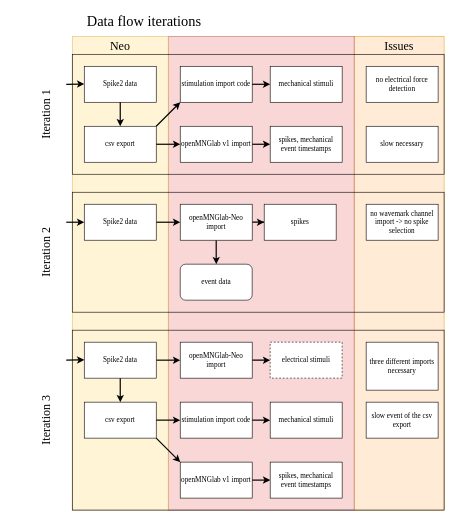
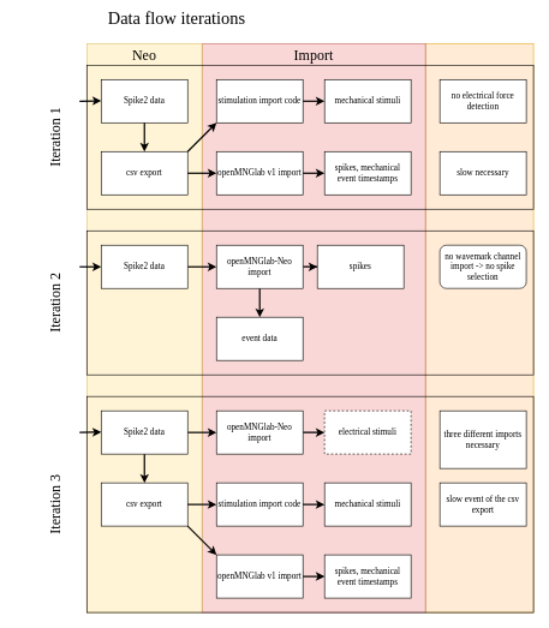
  <mxCell id="0" />
  <mxCell id="1" parent="0" />
  <mxCell id="2" value="" style="rounded=0;whiteSpace=wrap;html=1;fontFamily=Verdana;fontSize=20;fillColor=#ffe6cc;opacity=80;strokeColor=#d79b00;" vertex="1" parent="1"><mxGeometry x="590" y="60" width="150" height="790" as="geometry" /></mxCell>
  <mxCell id="3" value="" style="rounded=0;whiteSpace=wrap;html=1;fontFamily=Verdana;fontSize=20;fillColor=#f8cecc;opacity=80;strokeColor=#b85450;" vertex="1" parent="1"><mxGeometry x="280" y="60" width="310" height="790" as="geometry" /></mxCell>
  <mxCell id="4" value="" style="rounded=0;whiteSpace=wrap;html=1;fontFamily=Verdana;fontSize=20;fillColor=#fff2cc;strokeColor=#d6b656;opacity=80;" vertex="1" parent="1"><mxGeometry x="120" y="60" width="160" height="790" as="geometry" /></mxCell>
  <mxCell id="5" value="" style="rounded=0;whiteSpace=wrap;html=1;fontFamily=Verdana;fontSize=19;fillColor=none;" vertex="1" parent="1"><mxGeometry x="120" y="550" width="620" height="300" as="geometry" /></mxCell>
  <mxCell id="6" value="" style="rounded=0;whiteSpace=wrap;html=1;fontFamily=Verdana;fontSize=19;fillColor=none;" vertex="1" parent="1"><mxGeometry x="120" y="320" width="620" height="200" as="geometry" /></mxCell>
  <mxCell id="7" value="Spike2 data" style="rounded=0;whiteSpace=wrap;html=1;fontFamily=Verdana;" vertex="1" parent="1"><mxGeometry x="140" y="110" width="120" height="60" as="geometry" /></mxCell>
  <mxCell id="8" value="" style="endArrow=classic;html=1;rounded=0;fontFamily=Verdana;strokeWidth=2;exitX=0.5;exitY=1;exitDx=0;exitDy=0;" edge="1" parent="1" source="7" target="9"><mxGeometry width="50" height="50" relative="1" as="geometry"><mxPoint x="290" y="230" as="sourcePoint" /><mxPoint x="340" y="180" as="targetPoint" /></mxGeometry></mxCell>
  <mxCell id="9" value="csv export" style="rounded=0;whiteSpace=wrap;html=1;fontFamily=Verdana;" vertex="1" parent="1"><mxGeometry x="140" y="210" width="120" height="60" as="geometry" /></mxCell>
  <mxCell id="10" value="openMNGlab v1 import" style="rounded=0;whiteSpace=wrap;html=1;fontFamily=Verdana;" vertex="1" parent="1"><mxGeometry x="300" y="210" width="120" height="60" as="geometry" /></mxCell>
  <mxCell id="11" value="spikes, mechanical event timestamps" style="rounded=0;whiteSpace=wrap;html=1;fontFamily=Verdana;fontSize=12;" vertex="1" parent="1"><mxGeometry x="450" y="210" width="120" height="60" as="geometry" /></mxCell>
  <mxCell id="12" value="" style="edgeStyle=orthogonalEdgeStyle;rounded=0;jumpStyle=none;orthogonalLoop=1;jettySize=auto;html=1;fontFamily=Verdana;fontSize=12;strokeWidth=2;fillColor=default;" edge="1" parent="1" source="13" target="14"><mxGeometry relative="1" as="geometry" /></mxCell>
  <mxCell id="13" value="openMNGlab-Neo import" style="rounded=0;whiteSpace=wrap;html=1;fontFamily=Verdana;fontSize=12;" vertex="1" parent="1"><mxGeometry x="300" y="570" width="120" height="60" as="geometry" /></mxCell>
  <mxCell id="14" value="electrical stimuli" style="rounded=0;whiteSpace=wrap;html=1;fontFamily=Verdana;fontSize=12;dashed=1;" vertex="1" parent="1"><mxGeometry x="450" y="570" width="120" height="60" as="geometry" /></mxCell>
  <mxCell id="15" value="stimulation import code" style="rounded=0;whiteSpace=wrap;html=1;fontFamily=Verdana;fontSize=12;" vertex="1" parent="1"><mxGeometry x="300" y="110" width="120" height="60" as="geometry" /></mxCell>
  <mxCell id="16" value="mechanical stimuli" style="rounded=0;whiteSpace=wrap;html=1;fontFamily=Verdana;fontSize=12;" vertex="1" parent="1"><mxGeometry x="450" y="110" width="120" height="60" as="geometry" /></mxCell>
  <mxCell id="17" value="" style="endArrow=classic;html=1;rounded=0;fontFamily=Verdana;strokeWidth=2;entryX=0;entryY=0.5;entryDx=0;entryDy=0;exitX=1;exitY=0.5;exitDx=0;exitDy=0;" edge="1" parent="1"><mxGeometry width="50" height="50" relative="1" as="geometry"><mxPoint x="110" y="140" as="sourcePoint" /><mxPoint x="140" y="139.5" as="targetPoint" /></mxGeometry></mxCell>
  <mxCell id="18" value="no electrical force detection" style="rounded=0;whiteSpace=wrap;html=1;fontFamily=Verdana;fontSize=12;fillColor=default;" vertex="1" parent="1"><mxGeometry x="610" y="110" width="120" height="60" as="geometry" /></mxCell>
  <mxCell id="19" value="" style="endArrow=classic;html=1;rounded=0;fontFamily=Verdana;strokeWidth=2;entryX=0;entryY=0.5;entryDx=0;entryDy=0;exitX=1;exitY=0.5;exitDx=0;exitDy=0;" edge="1" parent="1" source="15" target="16"><mxGeometry width="50" height="50" relative="1" as="geometry"><mxPoint x="130" y="150" as="sourcePoint" /><mxPoint x="160" y="149.5" as="targetPoint" /></mxGeometry></mxCell>
  <mxCell id="20" value="" style="endArrow=classic;html=1;rounded=0;fontFamily=Verdana;strokeWidth=2;entryX=0;entryY=0.5;entryDx=0;entryDy=0;exitX=1;exitY=0.5;exitDx=0;exitDy=0;" edge="1" parent="1" source="10" target="11"><mxGeometry width="50" height="50" relative="1" as="geometry"><mxPoint x="216" y="370.5" as="sourcePoint" /><mxPoint x="246" y="370" as="targetPoint" /></mxGeometry></mxCell>
  <mxCell id="21" value="" style="endArrow=classic;html=1;rounded=0;fontFamily=Verdana;strokeWidth=2;entryX=0;entryY=1;entryDx=0;entryDy=0;exitX=1;exitY=0;exitDx=0;exitDy=0;jumpStyle=none;" edge="1" parent="1" source="9" target="15"><mxGeometry width="50" height="50" relative="1" as="geometry"><mxPoint x="140" y="170" as="sourcePoint" /><mxPoint x="170" y="169.5" as="targetPoint" /></mxGeometry></mxCell>
  <mxCell id="22" value="slow necessary" style="rounded=0;whiteSpace=wrap;html=1;fontFamily=Verdana;fontSize=12;fillColor=default;" vertex="1" parent="1"><mxGeometry x="610" y="210" width="120" height="60" as="geometry" /></mxCell>
  <mxCell id="23" value="" style="endArrow=classic;html=1;rounded=0;fontFamily=Verdana;strokeWidth=2;entryX=0;entryY=0.5;entryDx=0;entryDy=0;exitX=1;exitY=0.5;exitDx=0;exitDy=0;" edge="1" parent="1" source="9" target="10"><mxGeometry width="50" height="50" relative="1" as="geometry"><mxPoint x="150" y="180" as="sourcePoint" /><mxPoint x="180" y="179.5" as="targetPoint" /></mxGeometry></mxCell>
  <mxCell id="24" value="Iteration 1" style="text;html=1;strokeColor=none;fillColor=none;align=center;verticalAlign=middle;whiteSpace=wrap;rounded=0;fontFamily=Verdana;fontSize=20;rotation=-90;" vertex="1" parent="1"><mxGeometry x="20" y="175" width="110" height="30" as="geometry" /></mxCell>
  <mxCell id="25" value="" style="edgeStyle=orthogonalEdgeStyle;rounded=0;jumpStyle=none;orthogonalLoop=1;jettySize=auto;html=1;fontFamily=Verdana;fontSize=12;strokeWidth=2;fillColor=default;" edge="1" parent="1" source="26" target="13"><mxGeometry relative="1" as="geometry" /></mxCell>
  <mxCell id="26" value="Spike2 data" style="rounded=0;whiteSpace=wrap;html=1;fontFamily=Verdana;" vertex="1" parent="1"><mxGeometry x="140" y="570" width="120" height="60" as="geometry" /></mxCell>
  <mxCell id="27" value="" style="endArrow=classic;html=1;rounded=0;fontFamily=Verdana;strokeWidth=2;exitX=0.5;exitY=1;exitDx=0;exitDy=0;" edge="1" parent="1" source="26" target="28"><mxGeometry width="50" height="50" relative="1" as="geometry"><mxPoint x="290" y="690" as="sourcePoint" /><mxPoint x="340" y="640" as="targetPoint" /></mxGeometry></mxCell>
  <mxCell id="28" value="csv export" style="rounded=0;whiteSpace=wrap;html=1;fontFamily=Verdana;" vertex="1" parent="1"><mxGeometry x="140" y="670" width="120" height="60" as="geometry" /></mxCell>
  <mxCell id="29" value="openMNGlab v1 import" style="rounded=0;whiteSpace=wrap;html=1;fontFamily=Verdana;" vertex="1" parent="1"><mxGeometry x="300" y="770" width="120" height="60" as="geometry" /></mxCell>
  <mxCell id="30" value="spikes, mechanical event timestamps" style="rounded=0;whiteSpace=wrap;html=1;fontFamily=Verdana;fontSize=12;" vertex="1" parent="1"><mxGeometry x="450" y="770" width="120" height="60" as="geometry" /></mxCell>
  <mxCell id="31" value="stimulation import code" style="rounded=0;whiteSpace=wrap;html=1;fontFamily=Verdana;fontSize=12;" vertex="1" parent="1"><mxGeometry x="300" y="670" width="120" height="60" as="geometry" /></mxCell>
  <mxCell id="32" value="mechanical stimuli" style="rounded=0;whiteSpace=wrap;html=1;fontFamily=Verdana;fontSize=12;" vertex="1" parent="1"><mxGeometry x="450" y="670" width="120" height="60" as="geometry" /></mxCell>
  <mxCell id="33" value="" style="endArrow=classic;html=1;rounded=0;fontFamily=Verdana;strokeWidth=2;entryX=0;entryY=0.5;entryDx=0;entryDy=0;exitX=1;exitY=0.5;exitDx=0;exitDy=0;" edge="1" parent="1"><mxGeometry width="50" height="50" relative="1" as="geometry"><mxPoint x="110" y="600" as="sourcePoint" /><mxPoint x="140" y="599.5" as="targetPoint" /></mxGeometry></mxCell>
  <mxCell id="34" value="" style="endArrow=classic;html=1;rounded=0;fontFamily=Verdana;strokeWidth=2;entryX=0;entryY=0.5;entryDx=0;entryDy=0;exitX=1;exitY=0.5;exitDx=0;exitDy=0;entryPerimeter=0;" edge="1" parent="1" source="31" target="32"><mxGeometry width="50" height="50" relative="1" as="geometry"><mxPoint x="280" y="610" as="sourcePoint" /><mxPoint x="310" y="609.5" as="targetPoint" /></mxGeometry></mxCell>
  <mxCell id="35" value="" style="endArrow=classic;html=1;rounded=0;fontFamily=Verdana;strokeWidth=2;entryX=0;entryY=0.5;entryDx=0;entryDy=0;exitX=1;exitY=0.5;exitDx=0;exitDy=0;" edge="1" parent="1" source="29" target="30"><mxGeometry width="50" height="50" relative="1" as="geometry"><mxPoint x="366" y="830.5" as="sourcePoint" /><mxPoint x="396" y="830" as="targetPoint" /></mxGeometry></mxCell>
  <mxCell id="36" value="" style="endArrow=classic;html=1;rounded=0;fontFamily=Verdana;strokeWidth=2;entryX=0;entryY=0.5;entryDx=0;entryDy=0;exitX=1;exitY=0.5;exitDx=0;exitDy=0;jumpStyle=none;" edge="1" parent="1" source="28" target="31"><mxGeometry width="50" height="50" relative="1" as="geometry"><mxPoint x="140" y="630" as="sourcePoint" /><mxPoint x="170" y="629.5" as="targetPoint" /></mxGeometry></mxCell>
  <mxCell id="37" value="" style="endArrow=classic;html=1;rounded=0;fontFamily=Verdana;strokeWidth=2;entryX=0;entryY=0;entryDx=0;entryDy=0;exitX=1;exitY=1;exitDx=0;exitDy=0;" edge="1" parent="1" source="28" target="29"><mxGeometry width="50" height="50" relative="1" as="geometry"><mxPoint x="150" y="640" as="sourcePoint" /><mxPoint x="180" y="639.5" as="targetPoint" /></mxGeometry></mxCell>
  <mxCell id="38" value="" style="edgeStyle=orthogonalEdgeStyle;rounded=0;jumpStyle=none;orthogonalLoop=1;jettySize=auto;html=1;fontFamily=Verdana;fontSize=12;strokeWidth=2;fillColor=default;" edge="1" parent="1" source="39" target="42"><mxGeometry relative="1" as="geometry" /></mxCell>
  <mxCell id="39" value="Spike2 data" style="rounded=0;whiteSpace=wrap;html=1;fontFamily=Verdana;fontSize=12;fillColor=default;" vertex="1" parent="1"><mxGeometry x="140" y="340" width="120" height="60" as="geometry" /></mxCell>
  <mxCell id="40" value="" style="edgeStyle=orthogonalEdgeStyle;rounded=0;jumpStyle=none;orthogonalLoop=1;jettySize=auto;html=1;fontFamily=Verdana;fontSize=12;strokeWidth=2;fillColor=default;" edge="1" parent="1" source="42" target="44"><mxGeometry relative="1" as="geometry" /></mxCell>
  <mxCell id="41" value="" style="edgeStyle=orthogonalEdgeStyle;rounded=0;jumpStyle=none;orthogonalLoop=1;jettySize=auto;html=1;fontFamily=Verdana;fontSize=12;strokeWidth=2;fillColor=default;" edge="1" parent="1" source="42" target="43"><mxGeometry relative="1" as="geometry" /></mxCell>
  <mxCell id="42" value="openMNGlab-Neo import" style="rounded=0;whiteSpace=wrap;html=1;fontFamily=Verdana;fontSize=12;fillColor=default;" vertex="1" parent="1"><mxGeometry x="300" y="340" width="120" height="60" as="geometry" /></mxCell>
- <mxCell id="43" value="event data" style="whiteSpace=wrap;html=1;fontFamily=Verdana;fontSize=12;fillColor=default;rounded=1;" vertex="1" parent="1"><mxGeometry x="300" y="440" width="120" height="60" as="geometry" /></mxCell>
+ <mxCell id="43" value="event data" style="rounded=0;whiteSpace=wrap;html=1;fontFamily=Verdana;fontSize=12;fillColor=default;" vertex="1" parent="1"><mxGeometry x="300" y="440" width="120" height="60" as="geometry" /></mxCell>
  <mxCell id="44" value="spikes" style="rounded=0;whiteSpace=wrap;html=1;fontFamily=Verdana;fontSize=12;" vertex="1" parent="1"><mxGeometry x="440" y="340" width="120" height="60" as="geometry" /></mxCell>
  <mxCell id="45" value="" style="endArrow=classic;html=1;rounded=0;fontFamily=Verdana;strokeWidth=2;entryX=0;entryY=0.5;entryDx=0;entryDy=0;" edge="1" parent="1" target="39"><mxGeometry width="50" height="50" relative="1" as="geometry"><mxPoint x="110" y="370" as="sourcePoint" /><mxPoint x="450" y="379.5" as="targetPoint" /></mxGeometry></mxCell>
- <mxCell id="46" value="no wavemark channel import -&amp;gt; no spike selection" style="rounded=0;whiteSpace=wrap;html=1;fontFamily=Verdana;fontSize=12;fillColor=default;" vertex="1" parent="1"><mxGeometry x="610" y="340" width="120" height="60" as="geometry" /></mxCell>
+ <mxCell id="46" value="no wavemark channel import -&amp;gt; no spike selection" style="whiteSpace=wrap;html=1;fontFamily=Verdana;fontSize=12;fillColor=default;rounded=1;" vertex="1" parent="1"><mxGeometry x="610" y="340" width="120" height="60" as="geometry" /></mxCell>
  <mxCell id="47" value="slow event of the csv export" style="rounded=0;whiteSpace=wrap;html=1;fontFamily=Verdana;fontSize=12;fillColor=default;" vertex="1" parent="1"><mxGeometry x="610" y="670" width="120" height="60" as="geometry" /></mxCell>
  <mxCell id="48" value="three different imports necessary" style="rounded=0;whiteSpace=wrap;html=1;fontFamily=Verdana;fontSize=12;fillColor=default;" vertex="1" parent="1"><mxGeometry x="610" y="570" width="120" height="80" as="geometry" /></mxCell>
  <mxCell id="49" value="Iteration 3" style="text;html=1;strokeColor=none;fillColor=none;align=center;verticalAlign=middle;whiteSpace=wrap;rounded=0;fontFamily=Verdana;fontSize=20;rotation=-90;" vertex="1" parent="1"><mxGeometry x="20" y="685" width="110" height="30" as="geometry" /></mxCell>
  <mxCell id="50" value="Iteration 2" style="text;html=1;strokeColor=none;fillColor=none;align=center;verticalAlign=middle;whiteSpace=wrap;rounded=0;fontFamily=Verdana;fontSize=20;rotation=-90;" vertex="1" parent="1"><mxGeometry x="20" y="405" width="110" height="30" as="geometry" /></mxCell>
- <mxCell id="51" value="Data flow iterations" style="text;html=1;strokeColor=none;fillColor=none;align=center;verticalAlign=middle;whiteSpace=wrap;rounded=0;fontFamily=Verdana;fontSize=24;" vertex="1" parent="1"><mxGeometry x="120" y="20" width="240" height="30" as="geometry" /></mxCell>
+ <mxCell id="51" value="Data flow iterations" style="text;html=1;strokeColor=none;fillColor=none;align=center;verticalAlign=middle;whiteSpace=wrap;rounded=0;fontFamily=Verdana;fontSize=24;" vertex="1" parent="1"><mxGeometry x="125" y="10" width="240" height="30" as="geometry" /></mxCell>
  <mxCell id="52" value="" style="rounded=0;whiteSpace=wrap;html=1;fontFamily=Verdana;fontSize=19;fillColor=none;" vertex="1" parent="1"><mxGeometry x="120" y="90" width="620" height="200" as="geometry" /></mxCell>
  <mxCell id="53" value="Neo" style="text;html=1;strokeColor=none;fillColor=none;align=center;verticalAlign=middle;whiteSpace=wrap;rounded=0;fontFamily=Verdana;fontSize=20;" vertex="1" parent="1"><mxGeometry x="120" y="60" width="160" height="30" as="geometry" /></mxCell>
- <mxCell id="55" value="Issues" style="text;html=1;strokeColor=none;fillColor=none;align=center;verticalAlign=middle;whiteSpace=wrap;rounded=0;fontFamily=Verdana;fontSize=20;" vertex="1" parent="1"><mxGeometry x="590" y="60" width="150" height="30" as="geometry" /></mxCell>
+ <mxCell id="54" value="Import" style="text;html=1;strokeColor=none;fillColor=none;align=center;verticalAlign=middle;whiteSpace=wrap;rounded=0;fontFamily=Verdana;fontSize=20;" vertex="1" parent="1"><mxGeometry x="280" y="60" width="310" height="30" as="geometry" /></mxCell>
